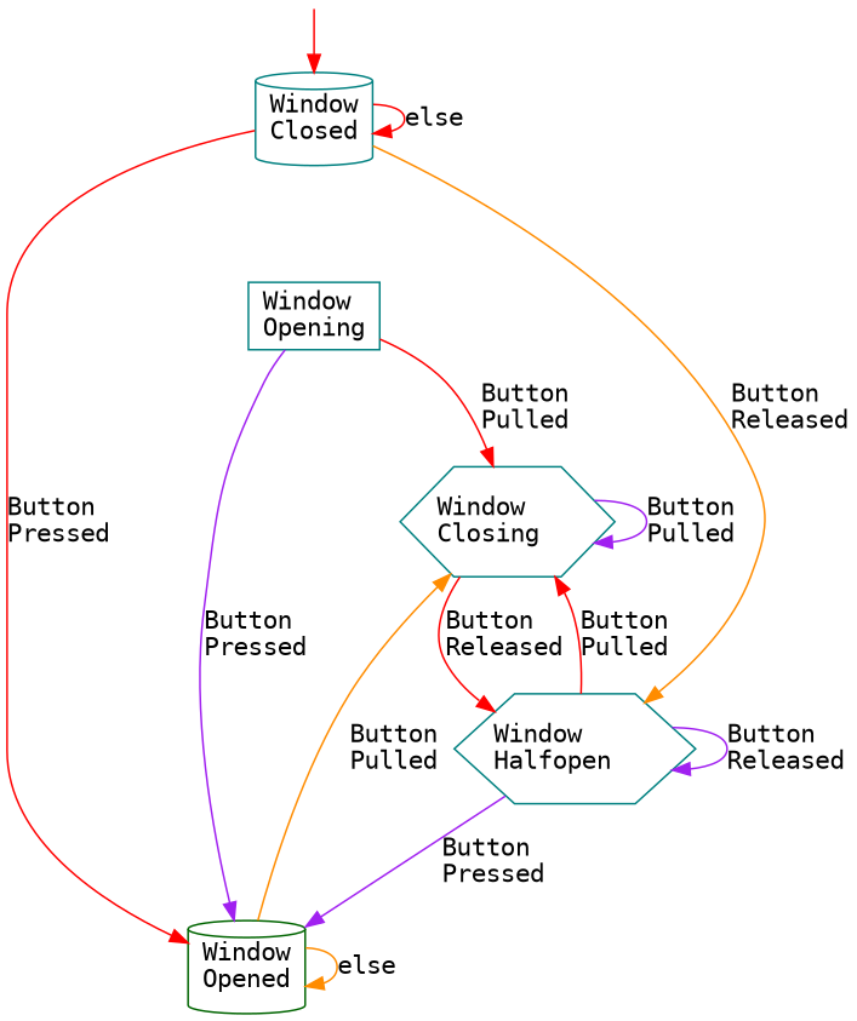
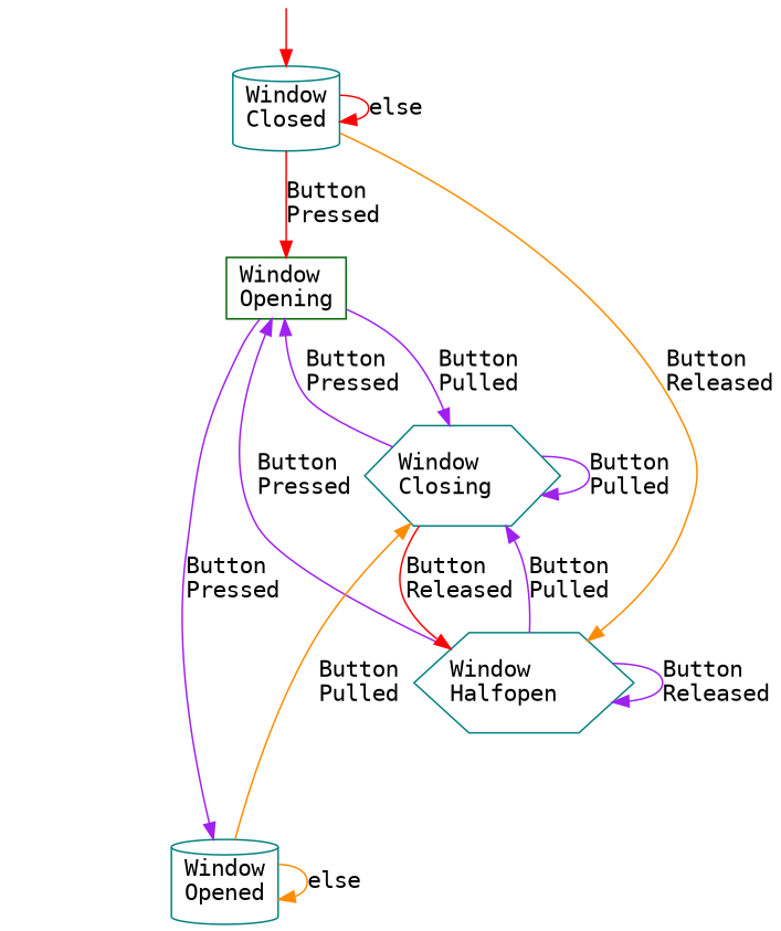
  digraph {
    fontname="DejaVu Sans Mono"
    node [fontname="DejaVu Sans Mono" shape=cylinder color=teal]
    edge [color=purple fontname="DejaVu Sans Mono"]
    Reset [height=0 shape=point style=invis width=0 color=""]
    n2 [label="Window\lClosed\l"]
-   n3 [label="Window\lOpening\l" shape=box]
+   n3 [color=darkgreen label="Window\lOpening\l" shape=box]
    n4 [label="Window\lHalfopen\l" shape=hexagon]
    n5 [label="Window\lClosing\l" shape=hexagon]
-   n6 [color=darkgreen label="Window\lOpened\l"]
+   n6 [label="Window\lOpened\l"]
    Reset -> n2 [color=red]
    n2 -> n2 [color=red label=else]
-   n2 -> n6 [color=red label="Button\lPressed\l"]
+   n2 -> n3 [color=red label="Button\lPressed\l"]
    n2 -> n4 [color=darkorange label="Button\lReleased\l"]
-   n3 -> n5 [color=red label="Button\lPulled\l"]
+   n3 -> n5 [label="Button\lPulled\l"]
    n3 -> n6 [label="Button\lPressed\l"]
-   n4 -> n6 [label="Button\lPressed\l"]
+   n4 -> n3 [label="Button\lPressed\l"]
    n4 -> n4 [label="Button\lReleased\l"]
-   n4 -> n5 [color=red label="Button\lPulled\l"]
+   n4 -> n5 [label="Button\lPulled\l"]
+   n5 -> n3 [label="Button\lPressed\l"]
    n5 -> n4 [color=red label="Button\lReleased\l"]
    n5 -> n5 [label="Button\lPulled\l"]
    n6 -> n5 [color=darkorange label="Button\lPulled\l"]
    n6 -> n6 [color=darkorange label=else]
  }
